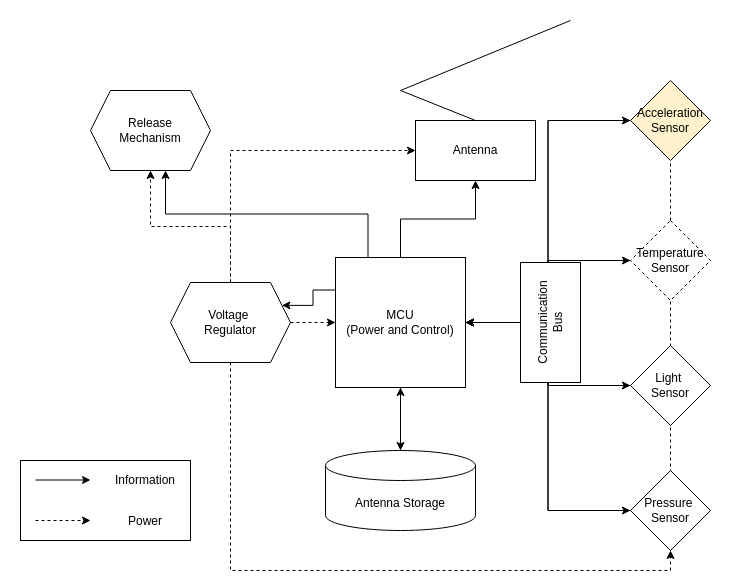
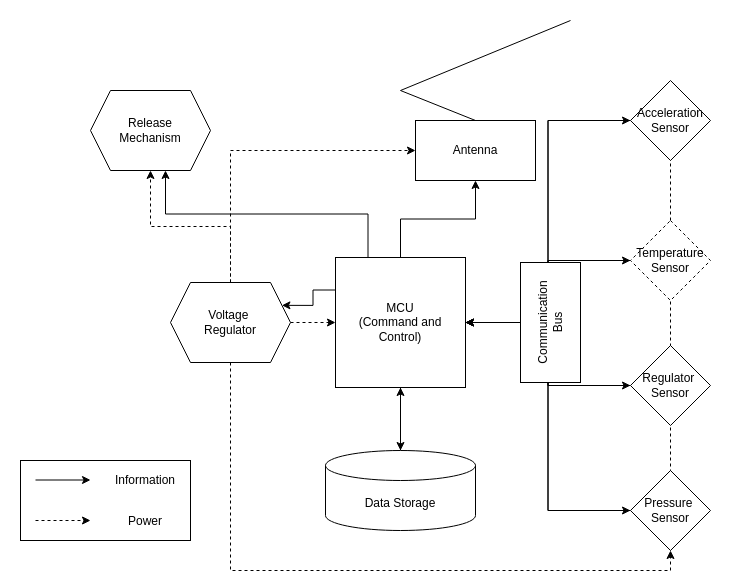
  <mxCell id="0" />
  <mxCell id="1" parent="0" />
  <mxCell id="2" value="" style="endArrow=none;dashed=1;html=1;rounded=0;exitX=0.5;exitY=1;exitDx=0;exitDy=0;" edge="1" parent="1" source="15"><mxGeometry width="50" height="50" relative="1" as="geometry"><mxPoint x="550" y="200" as="sourcePoint" /><mxPoint x="670" y="90" as="targetPoint" /></mxGeometry></mxCell>
  <mxCell id="3" style="edgeStyle=orthogonalEdgeStyle;rounded=0;orthogonalLoop=1;jettySize=auto;html=1;exitX=0.5;exitY=1;exitDx=0;exitDy=0;" edge="1" parent="1" source="11" target="22"><mxGeometry relative="1" as="geometry" /></mxCell>
  <mxCell id="4" style="edgeStyle=orthogonalEdgeStyle;rounded=0;orthogonalLoop=1;jettySize=auto;html=1;exitX=0.5;exitY=0;exitDx=0;exitDy=0;" edge="1" parent="1" source="11" target="23"><mxGeometry relative="1" as="geometry" /></mxCell>
  <mxCell id="5" style="edgeStyle=orthogonalEdgeStyle;rounded=0;orthogonalLoop=1;jettySize=auto;html=1;exitX=0;exitY=0.25;exitDx=0;exitDy=0;entryX=1;entryY=0.25;entryDx=0;entryDy=0;" edge="1" parent="1" source="11" target="30"><mxGeometry relative="1" as="geometry" /></mxCell>
  <mxCell id="6" style="edgeStyle=orthogonalEdgeStyle;rounded=0;orthogonalLoop=1;jettySize=auto;html=1;exitX=1;exitY=0.5;exitDx=0;exitDy=0;entryX=0;entryY=0.5;entryDx=0;entryDy=0;" edge="1" parent="1" source="11" target="19"><mxGeometry relative="1" as="geometry" /></mxCell>
  <mxCell id="7" style="edgeStyle=orthogonalEdgeStyle;rounded=0;orthogonalLoop=1;jettySize=auto;html=1;exitX=1;exitY=0.5;exitDx=0;exitDy=0;entryX=0;entryY=0.5;entryDx=0;entryDy=0;" edge="1" parent="1" source="11" target="17"><mxGeometry relative="1" as="geometry" /></mxCell>
  <mxCell id="8" style="edgeStyle=orthogonalEdgeStyle;rounded=0;orthogonalLoop=1;jettySize=auto;html=1;exitX=1;exitY=0.5;exitDx=0;exitDy=0;entryX=0;entryY=0.5;entryDx=0;entryDy=0;" edge="1" parent="1" source="11" target="13"><mxGeometry relative="1" as="geometry" /></mxCell>
  <mxCell id="9" style="edgeStyle=orthogonalEdgeStyle;rounded=0;orthogonalLoop=1;jettySize=auto;html=1;exitX=1;exitY=0.5;exitDx=0;exitDy=0;entryX=0;entryY=0.5;entryDx=0;entryDy=0;" edge="1" parent="1" source="11" target="15"><mxGeometry relative="1" as="geometry" /></mxCell>
  <mxCell id="10" style="edgeStyle=orthogonalEdgeStyle;rounded=0;orthogonalLoop=1;jettySize=auto;html=1;exitX=0.25;exitY=0;exitDx=0;exitDy=0;entryX=0.625;entryY=1;entryDx=0;entryDy=0;" edge="1" parent="1" source="11" target="37"><mxGeometry relative="1" as="geometry" /></mxCell>
- <mxCell id="11" value="MCU&lt;div&gt;(Power and Control)&lt;/div&gt;" style="whiteSpace=wrap;html=1;aspect=fixed;" vertex="1" parent="1"><mxGeometry x="335" y="257" width="130" height="130" as="geometry" /></mxCell>
+ <mxCell id="11" value="MCU&lt;div&gt;(Command and Control)&lt;/div&gt;" style="whiteSpace=wrap;html=1;aspect=fixed;" vertex="1" parent="1"><mxGeometry x="335" y="257" width="130" height="130" as="geometry" /></mxCell>
  <mxCell id="12" style="edgeStyle=orthogonalEdgeStyle;rounded=0;orthogonalLoop=1;jettySize=auto;html=1;exitX=0;exitY=0.5;exitDx=0;exitDy=0;entryX=1;entryY=0.5;entryDx=0;entryDy=0;" edge="1" parent="1" source="13" target="11"><mxGeometry relative="1" as="geometry" /></mxCell>
- <mxCell id="13" value="Light&amp;nbsp;&lt;div&gt;Sensor&lt;/div&gt;" style="rhombus;whiteSpace=wrap;html=1;" vertex="1" parent="1"><mxGeometry x="630" y="345" width="80" height="80" as="geometry" /></mxCell>
+ <mxCell id="13" value="Regulator&amp;nbsp;&lt;div&gt;Sensor&lt;/div&gt;" style="rhombus;whiteSpace=wrap;html=1;" vertex="1" parent="1"><mxGeometry x="630" y="345" width="80" height="80" as="geometry" /></mxCell>
  <mxCell id="14" style="edgeStyle=orthogonalEdgeStyle;rounded=0;orthogonalLoop=1;jettySize=auto;html=1;exitX=0;exitY=0.5;exitDx=0;exitDy=0;entryX=1;entryY=0.5;entryDx=0;entryDy=0;" edge="1" parent="1" source="15" target="11"><mxGeometry relative="1" as="geometry" /></mxCell>
  <mxCell id="15" value="Pressure&amp;nbsp;&lt;div&gt;Sensor&lt;/div&gt;" style="rhombus;whiteSpace=wrap;html=1;" vertex="1" parent="1"><mxGeometry x="630" y="470" width="80" height="80" as="geometry" /></mxCell>
  <mxCell id="16" style="edgeStyle=orthogonalEdgeStyle;rounded=0;orthogonalLoop=1;jettySize=auto;html=1;exitX=0;exitY=0.5;exitDx=0;exitDy=0;entryX=1;entryY=0.5;entryDx=0;entryDy=0;" edge="1" parent="1" source="17" target="11"><mxGeometry relative="1" as="geometry" /></mxCell>
  <mxCell id="17" value="Temperature Sensor" style="rhombus;whiteSpace=wrap;html=1;dashed=1;" vertex="1" parent="1"><mxGeometry x="630" y="220" width="80" height="80" as="geometry" /></mxCell>
  <mxCell id="18" style="edgeStyle=orthogonalEdgeStyle;rounded=0;orthogonalLoop=1;jettySize=auto;html=1;exitX=0;exitY=0.5;exitDx=0;exitDy=0;entryX=1;entryY=0.5;entryDx=0;entryDy=0;" edge="1" parent="1" source="19" target="11"><mxGeometry relative="1" as="geometry" /></mxCell>
- <mxCell id="19" value="Acceleration&lt;div&gt;Sensor&lt;/div&gt;" style="rhombus;whiteSpace=wrap;html=1;fillColor=#fff2cc;" vertex="1" parent="1"><mxGeometry x="630" y="80" width="80" height="80" as="geometry" /></mxCell>
+ <mxCell id="19" value="Acceleration&lt;div&gt;Sensor&lt;/div&gt;" style="rhombus;whiteSpace=wrap;html=1;" vertex="1" parent="1"><mxGeometry x="630" y="80" width="80" height="80" as="geometry" /></mxCell>
  <mxCell id="20" value="Communication&lt;div&gt;Bus&lt;/div&gt;" style="rounded=0;whiteSpace=wrap;html=1;rotation=-90;" vertex="1" parent="1"><mxGeometry x="490" y="292" width="120" height="60" as="geometry" /></mxCell>
  <mxCell id="21" style="edgeStyle=orthogonalEdgeStyle;rounded=0;orthogonalLoop=1;jettySize=auto;html=1;exitX=0.5;exitY=0;exitDx=0;exitDy=0;exitPerimeter=0;entryX=0.5;entryY=1;entryDx=0;entryDy=0;" edge="1" parent="1" source="22" target="11"><mxGeometry relative="1" as="geometry" /></mxCell>
- <mxCell id="22" value="Antenna Storage" style="shape=cylinder3;whiteSpace=wrap;html=1;boundedLbl=1;backgroundOutline=1;size=15;" vertex="1" parent="1"><mxGeometry x="325" y="450" width="150" height="80" as="geometry" /></mxCell>
+ <mxCell id="22" value="Data Storage" style="shape=cylinder3;whiteSpace=wrap;html=1;boundedLbl=1;backgroundOutline=1;size=15;" vertex="1" parent="1"><mxGeometry x="325" y="450" width="150" height="80" as="geometry" /></mxCell>
  <mxCell id="23" value="Antenna" style="rounded=0;whiteSpace=wrap;html=1;" vertex="1" parent="1"><mxGeometry x="415" y="120" width="120" height="60" as="geometry" /></mxCell>
  <mxCell id="24" value="" style="endArrow=none;html=1;rounded=0;" edge="1" parent="1"><mxGeometry width="50" height="50" relative="1" as="geometry"><mxPoint x="400" y="90" as="sourcePoint" /><mxPoint x="570" y="20" as="targetPoint" /></mxGeometry></mxCell>
  <mxCell id="25" value="" style="endArrow=none;html=1;rounded=0;exitX=0.5;exitY=0;exitDx=0;exitDy=0;" edge="1" parent="1" source="23"><mxGeometry width="50" height="50" relative="1" as="geometry"><mxPoint x="470" y="90" as="sourcePoint" /><mxPoint x="400" y="90" as="targetPoint" /></mxGeometry></mxCell>
  <mxCell id="26" style="edgeStyle=orthogonalEdgeStyle;rounded=0;orthogonalLoop=1;jettySize=auto;html=1;exitX=1;exitY=0.5;exitDx=0;exitDy=0;entryX=0;entryY=0.5;entryDx=0;entryDy=0;dashed=1;" edge="1" parent="1" source="30" target="11"><mxGeometry relative="1" as="geometry" /></mxCell>
  <mxCell id="27" style="edgeStyle=orthogonalEdgeStyle;rounded=0;orthogonalLoop=1;jettySize=auto;html=1;exitX=0.5;exitY=0;exitDx=0;exitDy=0;entryX=0;entryY=0.5;entryDx=0;entryDy=0;dashed=1;" edge="1" parent="1" source="30" target="23"><mxGeometry relative="1" as="geometry" /></mxCell>
  <mxCell id="28" style="edgeStyle=orthogonalEdgeStyle;rounded=0;orthogonalLoop=1;jettySize=auto;html=1;exitX=0.5;exitY=1;exitDx=0;exitDy=0;entryX=0.5;entryY=1;entryDx=0;entryDy=0;dashed=1;" edge="1" parent="1" source="30" target="15"><mxGeometry relative="1" as="geometry" /></mxCell>
  <mxCell id="29" style="edgeStyle=orthogonalEdgeStyle;rounded=0;orthogonalLoop=1;jettySize=auto;html=1;exitX=0.5;exitY=0;exitDx=0;exitDy=0;dashed=1;" edge="1" parent="1" source="30" target="37"><mxGeometry relative="1" as="geometry" /></mxCell>
  <mxCell id="30" value="Voltage&amp;nbsp;&lt;div&gt;Regulator&lt;/div&gt;" style="shape=hexagon;perimeter=hexagonPerimeter2;whiteSpace=wrap;html=1;fixedSize=1;" vertex="1" parent="1"><mxGeometry x="170" y="282" width="120" height="80" as="geometry" /></mxCell>
  <mxCell id="31" value="" style="group" vertex="1" connectable="0" parent="1"><mxGeometry x="20" y="460" width="170" height="80" as="geometry" /></mxCell>
  <mxCell id="32" value="" style="rounded=0;whiteSpace=wrap;html=1;" vertex="1" parent="31"><mxGeometry width="170" height="80" as="geometry" /></mxCell>
  <mxCell id="33" value="" style="endArrow=classic;html=1;rounded=0;" edge="1" parent="31"><mxGeometry width="50" height="50" relative="1" as="geometry"><mxPoint x="15" y="19.5" as="sourcePoint" /><mxPoint x="70" y="19.5" as="targetPoint" /></mxGeometry></mxCell>
  <mxCell id="34" value="" style="endArrow=classic;html=1;rounded=0;dashed=1;" edge="1" parent="31"><mxGeometry width="50" height="50" relative="1" as="geometry"><mxPoint x="15" y="60" as="sourcePoint" /><mxPoint x="70" y="60" as="targetPoint" /></mxGeometry></mxCell>
  <mxCell id="35" value="Information" style="text;html=1;align=center;verticalAlign=middle;whiteSpace=wrap;rounded=0;" vertex="1" parent="31"><mxGeometry x="95" y="5" width="60" height="30" as="geometry" /></mxCell>
  <mxCell id="36" value="Power" style="text;html=1;align=center;verticalAlign=middle;whiteSpace=wrap;rounded=0;" vertex="1" parent="31"><mxGeometry x="95" y="46" width="60" height="30" as="geometry" /></mxCell>
  <mxCell id="37" value="Release&lt;div&gt;Mechanism&lt;/div&gt;" style="shape=hexagon;perimeter=hexagonPerimeter2;whiteSpace=wrap;html=1;fixedSize=1;" vertex="1" parent="1"><mxGeometry x="90" y="90" width="120" height="80" as="geometry" /></mxCell>
